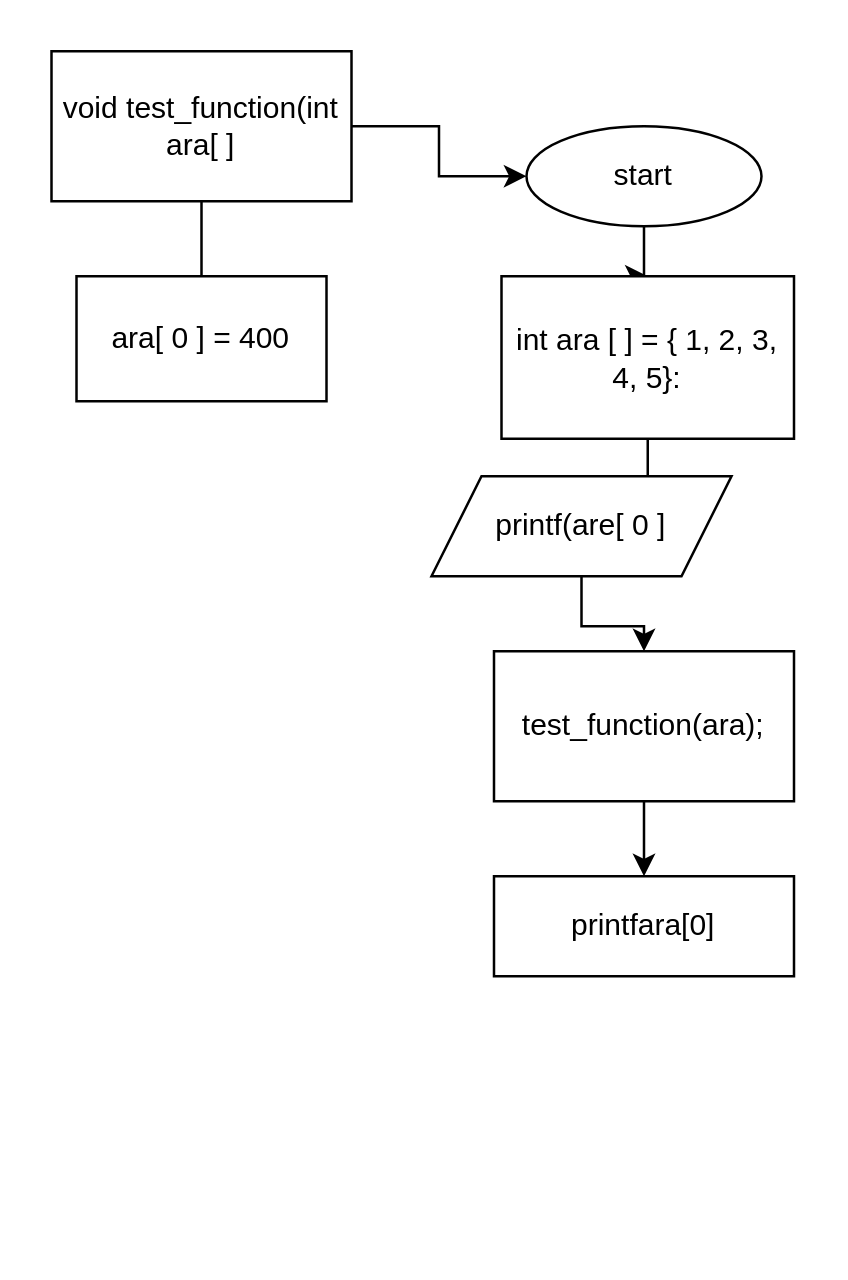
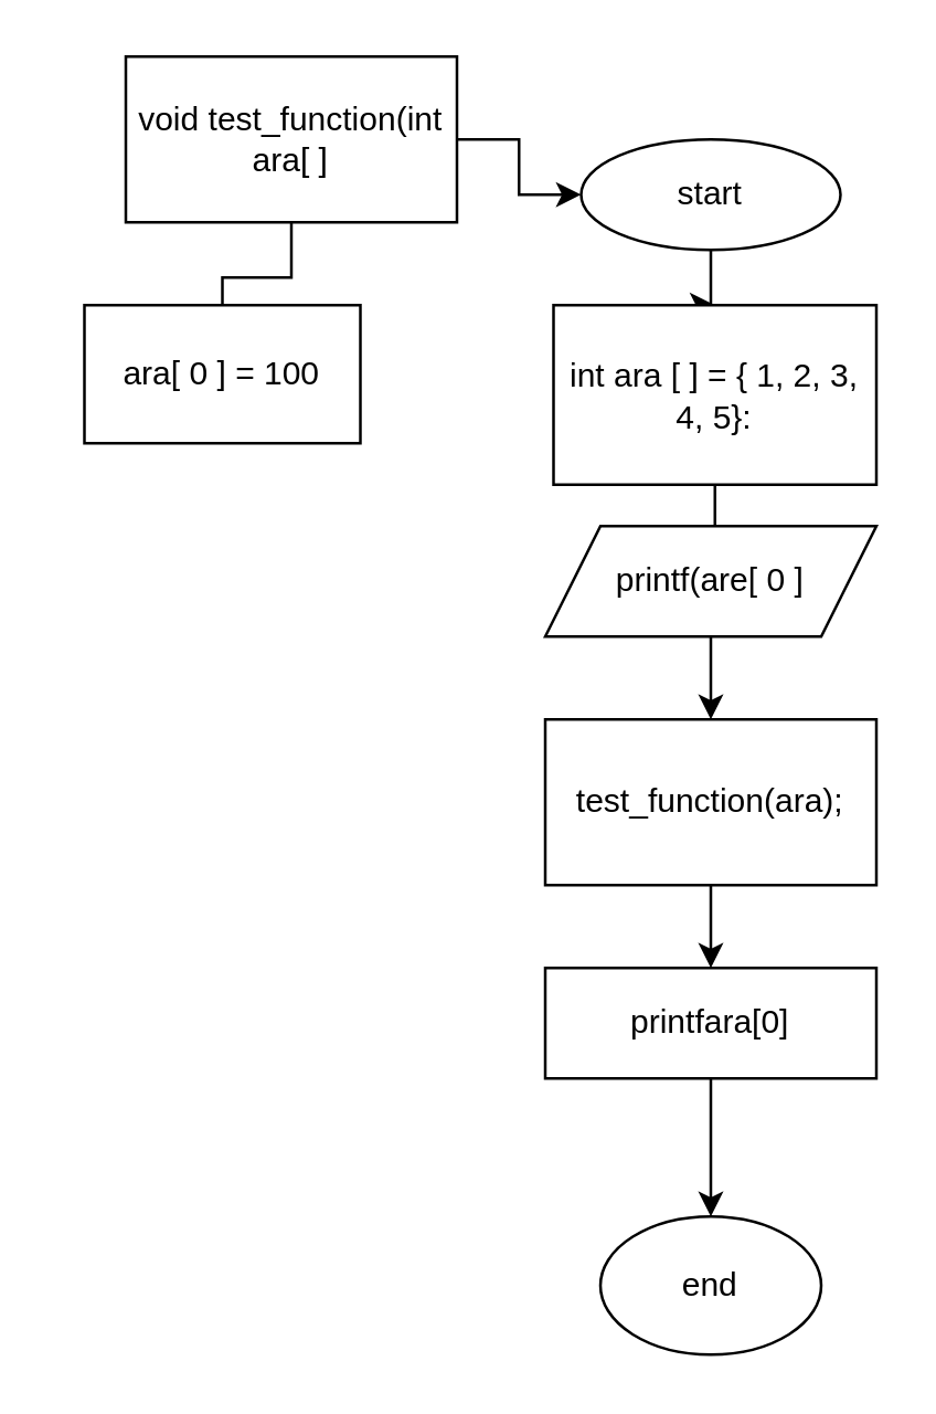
  <mxCell id="0" />
  <mxCell id="1" parent="0" />
  <mxCell id="2" value="" style="edgeStyle=orthogonalEdgeStyle;rounded=0;orthogonalLoop=1;jettySize=auto;html=1;labelBackgroundColor=none;fontColor=default;" edge="1" parent="1" source="3" target="9"><mxGeometry relative="1" as="geometry" /></mxCell>
  <mxCell id="3" value="start" style="ellipse;whiteSpace=wrap;html=1;labelBackgroundColor=none;" vertex="1" parent="1"><mxGeometry x="210" y="50" width="94" height="40" as="geometry" /></mxCell>
  <mxCell id="4" value="" style="edgeStyle=orthogonalEdgeStyle;rounded=0;orthogonalLoop=1;jettySize=auto;html=1;labelBackgroundColor=none;fontColor=default;endArrow=none;" edge="1" parent="1" source="6" target="7"><mxGeometry relative="1" as="geometry" /></mxCell>
  <mxCell id="5" style="edgeStyle=orthogonalEdgeStyle;rounded=0;orthogonalLoop=1;jettySize=auto;html=1;labelBackgroundColor=none;fontColor=default;" edge="1" parent="1" source="6" target="3"><mxGeometry relative="1" as="geometry"><mxPoint x="330" y="70" as="targetPoint" /></mxGeometry></mxCell>
- <mxCell id="6" value="void test_function(int ara[ ]" style="rounded=0;whiteSpace=wrap;html=1;labelBackgroundColor=none;" vertex="1" parent="1"><mxGeometry x="20" y="20" width="120" height="60" as="geometry" /></mxCell>
- <mxCell id="7" value="ara[ 0 ] = 400" style="rounded=0;whiteSpace=wrap;html=1;labelBackgroundColor=none;" vertex="1" parent="1"><mxGeometry x="30" y="110" width="100" height="50" as="geometry" /></mxCell>
+ <mxCell id="6" value="void test_function(int ara[ ]" style="rounded=0;whiteSpace=wrap;html=1;labelBackgroundColor=none;" vertex="1" parent="1"><mxGeometry x="45" y="20" width="120" height="60" as="geometry" /></mxCell>
+ <mxCell id="7" value="ara[ 0 ] = 100" style="rounded=0;whiteSpace=wrap;html=1;labelBackgroundColor=none;" vertex="1" parent="1"><mxGeometry x="30" y="110" width="100" height="50" as="geometry" /></mxCell>
  <mxCell id="8" value="" style="edgeStyle=orthogonalEdgeStyle;rounded=0;orthogonalLoop=1;jettySize=auto;html=1;labelBackgroundColor=none;fontColor=default;" edge="1" parent="1" source="9" target="11"><mxGeometry relative="1" as="geometry" /></mxCell>
  <mxCell id="9" value="int ara [ ] = { 1, 2, 3, 4, 5}:" style="whiteSpace=wrap;html=1;labelBackgroundColor=none;" vertex="1" parent="1"><mxGeometry x="200" y="110" width="117" height="65" as="geometry" /></mxCell>
  <mxCell id="10" value="" style="edgeStyle=orthogonalEdgeStyle;rounded=0;orthogonalLoop=1;jettySize=auto;html=1;labelBackgroundColor=none;fontColor=default;" edge="1" parent="1" source="11" target="13"><mxGeometry relative="1" as="geometry" /></mxCell>
- <mxCell id="11" value="printf(are[ 0 ]" style="shape=parallelogram;perimeter=parallelogramPerimeter;whiteSpace=wrap;html=1;fixedSize=1;labelBackgroundColor=none;" vertex="1" parent="1"><mxGeometry x="172" y="190" width="120" height="40" as="geometry" /></mxCell>
+ <mxCell id="11" value="printf(are[ 0 ]" style="shape=parallelogram;perimeter=parallelogramPerimeter;whiteSpace=wrap;html=1;fixedSize=1;labelBackgroundColor=none;" vertex="1" parent="1"><mxGeometry x="197" y="190" width="120" height="40" as="geometry" /></mxCell>
  <mxCell id="12" value="" style="edgeStyle=orthogonalEdgeStyle;rounded=0;orthogonalLoop=1;jettySize=auto;html=1;labelBackgroundColor=none;fontColor=default;" edge="1" parent="1" source="13" target="15"><mxGeometry relative="1" as="geometry" /></mxCell>
  <mxCell id="13" value="test_function(ara);" style="whiteSpace=wrap;html=1;labelBackgroundColor=none;" vertex="1" parent="1"><mxGeometry x="197" y="260" width="120" height="60" as="geometry" /></mxCell>
+ <mxCell id="14" value="" style="edgeStyle=orthogonalEdgeStyle;rounded=0;orthogonalLoop=1;jettySize=auto;html=1;labelBackgroundColor=none;fontColor=default;" edge="1" parent="1" source="15" target="16"><mxGeometry relative="1" as="geometry" /></mxCell>
  <mxCell id="15" value="printfara[0]" style="whiteSpace=wrap;html=1;labelBackgroundColor=none;" vertex="1" parent="1"><mxGeometry x="197" y="350" width="120" height="40" as="geometry" /></mxCell>
+ <mxCell id="16" value="end" style="ellipse;whiteSpace=wrap;html=1;labelBackgroundColor=none;" vertex="1" parent="1"><mxGeometry x="217" y="440" width="80" height="50" as="geometry" /></mxCell>
